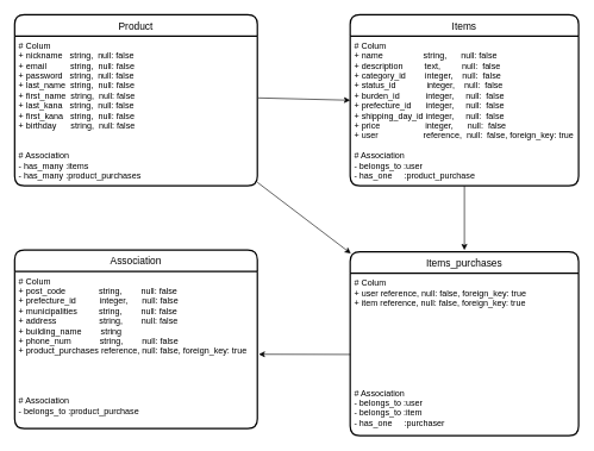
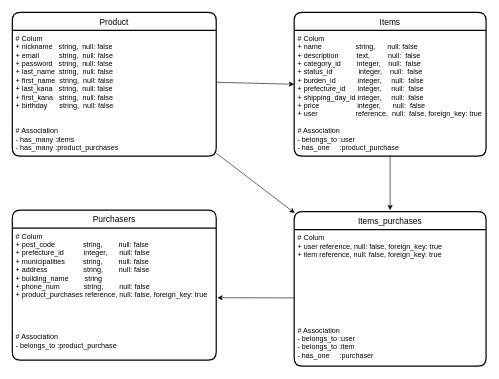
  <mxCell id="0" />
  <mxCell id="1" parent="0" />
  <mxCell id="2" value="Items" style="swimlane;childLayout=stackLayout;horizontal=1;startSize=30;horizontalStack=0;rounded=1;fontSize=14;fontStyle=0;strokeWidth=2;resizeParent=0;resizeLast=1;shadow=0;dashed=0;align=center;" parent="1" vertex="1"><mxGeometry x="490" y="20" width="320" height="240" as="geometry" /></mxCell>
  <mxCell id="3" value="# Colum&#10;+ name                 string,      null: false&#10;+ description         text,         null:  false&#10;+ category_id        integer,    null:  false&#10;+ status_id             integer,    null:  false&#10;+ burden_id           integer,     null:  false&#10;+ prefecture_id      integer,     null:  false &#10;+ shipping_day_id integer,     null:  false&#10;+ price                   integer,      null:  false &#10;+ user                   reference,  null:  false, foreign_key: true&#10;&#10;# Association&#10;- belongs_to :user&#10;- has_one     :product_purchase" style="align=left;strokeColor=none;fillColor=none;spacingLeft=4;fontSize=12;verticalAlign=top;resizable=0;rotatable=0;part=1;" parent="2" vertex="1"><mxGeometry y="30" width="320" height="210" as="geometry" /></mxCell>
- <mxCell id="4" value="Association" style="swimlane;childLayout=stackLayout;horizontal=1;startSize=30;horizontalStack=0;rounded=1;fontSize=14;fontStyle=0;strokeWidth=2;resizeParent=0;resizeLast=1;shadow=0;dashed=0;align=center;" parent="1" vertex="1"><mxGeometry x="20" y="350" width="340" height="250" as="geometry" /></mxCell>
+ <mxCell id="4" value="Purchasers" style="swimlane;childLayout=stackLayout;horizontal=1;startSize=30;horizontalStack=0;rounded=1;fontSize=14;fontStyle=0;strokeWidth=2;resizeParent=0;resizeLast=1;shadow=0;dashed=0;align=center;" parent="1" vertex="1"><mxGeometry x="20" y="350" width="340" height="250" as="geometry" /></mxCell>
  <mxCell id="5" value="# Colum&#10;+ post_code              string,        null: false&#10;+ prefecture_id          integer,      null: false&#10;+ municipalities         string,        null: false&#10;+ address                  string,        null: false &#10;+ building_name        string&#10;+ phone_num            string,        null: false&#10;+ product_purchases reference, null: false, foreign_key: true&#10;&#10;&#10;&#10;&#10;# Association&#10;- belongs_to :product_purchase" style="align=left;strokeColor=none;fillColor=none;spacingLeft=4;fontSize=12;verticalAlign=top;resizable=0;rotatable=0;part=1;" parent="4" vertex="1"><mxGeometry y="30" width="340" height="220" as="geometry" /></mxCell>
  <mxCell id="6" style="edgeStyle=none;html=1;entryX=0;entryY=0.5;entryDx=0;entryDy=0;exitX=1.004;exitY=0.413;exitDx=0;exitDy=0;exitPerimeter=0;" parent="1" edge="1" source="10"><mxGeometry relative="1" as="geometry"><mxPoint x="348" y="140" as="sourcePoint" /><mxPoint x="490" y="140" as="targetPoint" /></mxGeometry></mxCell>
  <mxCell id="7" value="Items_purchases" style="swimlane;childLayout=stackLayout;horizontal=1;startSize=30;horizontalStack=0;rounded=1;fontSize=14;fontStyle=0;strokeWidth=2;resizeParent=0;resizeLast=1;shadow=0;dashed=0;align=center;" vertex="1" parent="1"><mxGeometry x="490" y="352.5" width="320" height="257.5" as="geometry" /></mxCell>
  <mxCell id="8" value="# Colum&#10;+ user reference, null: false, foreign_key: true&#10;+ item reference, null: false, foreign_key: true&#10;&#10;&#10;&#10;&#10;&#10;&#10;&#10;&#10;# Association&#10;- belongs_to :user&#10;- belongs_to :item&#10;- has_one     :purchaser" style="align=left;strokeColor=none;fillColor=none;spacingLeft=4;fontSize=12;verticalAlign=top;resizable=0;rotatable=0;part=1;" vertex="1" parent="7"><mxGeometry y="30" width="320" height="227.5" as="geometry" /></mxCell>
  <mxCell id="9" value="Product" style="swimlane;childLayout=stackLayout;horizontal=1;startSize=30;horizontalStack=0;rounded=1;fontSize=14;fontStyle=0;strokeWidth=2;resizeParent=0;resizeLast=1;shadow=0;dashed=0;align=center;" vertex="1" parent="1"><mxGeometry x="20" y="20" width="340" height="240" as="geometry" /></mxCell>
  <mxCell id="10" value="# Colum&#10;+ nickname   string,  null: false&#10;+ email          string,  null: false&#10;+ password   string,  null: false&#10;+ last_name  string,  null: false&#10;+ first_name  string,  null: false&#10;+ last_kana   string,  null: false&#10;+ first_kana   string,  null: false&#10;+ birthday      string,  null: false&#10;&#10;&#10;# Association&#10;- has_many :items&#10;- has_many :product_purchases" style="align=left;strokeColor=none;fillColor=none;spacingLeft=4;fontSize=12;verticalAlign=top;resizable=0;rotatable=0;part=1;" vertex="1" parent="9"><mxGeometry y="30" width="340" height="210" as="geometry" /></mxCell>
  <mxCell id="11" style="edgeStyle=none;html=1;entryX=0.003;entryY=0.028;entryDx=0;entryDy=0;entryPerimeter=0;" edge="1" parent="1"><mxGeometry relative="1" as="geometry"><mxPoint x="360" y="255" as="sourcePoint" /><mxPoint x="490.96" y="354.71" as="targetPoint" /></mxGeometry></mxCell>
  <mxCell id="12" style="edgeStyle=none;html=1;exitX=0.5;exitY=1;exitDx=0;exitDy=0;" edge="1" parent="1" source="3"><mxGeometry relative="1" as="geometry"><mxPoint x="650" y="350" as="targetPoint" /></mxGeometry></mxCell>
  <mxCell id="13" style="edgeStyle=none;html=1;exitX=0;exitY=0.5;exitDx=0;exitDy=0;" edge="1" parent="1" source="8"><mxGeometry relative="1" as="geometry"><mxPoint x="482" y="496.25" as="sourcePoint" /><mxPoint x="362" y="496" as="targetPoint" /></mxGeometry></mxCell>
